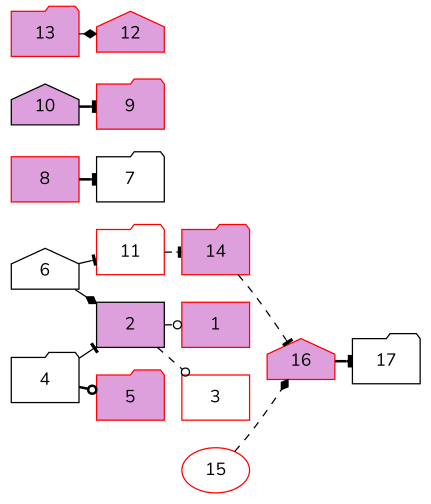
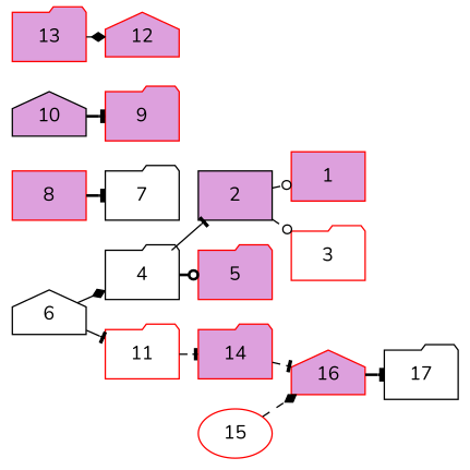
  digraph {
    fontname=Nunito
    nodesep=0.3
    rankdir=LR
    ranksep=0.2
    node [color=red fillcolor=plum fontname=Nunito shape=folder style=filled]
    edge [arrowhead=tee arrowsize=0.8 fontname=Nunito style=dashed]
    6 [color=black fillcolor=white shape=house]
    4 [color=black fillcolor=white]
    11 [fillcolor=white]
    2 [color=black shape=box]
    5
    14
    1 [shape=box]
-   3 [fillcolor=white shape=box]
+   3 [fillcolor=white]
    8 [shape=box]
    7 [color=black fillcolor=white]
    16 [shape=house]
    10 [color=black shape=house]
    9
    12 [shape=house]
    13
    17 [color=black fillcolor=white]
    15 [fillcolor=white shape=ellipse]
-   6 -> 2 [arrowhead=diamond style=solid]
+   6 -> 4 [arrowhead=diamond style=solid]
    6 -> 11 [style=solid]
    4 -> 2 [style=solid]
    4 -> 5 [arrowhead=odot style=bold]
    11 -> 14
    2 -> 1 [arrowhead=odot]
    2 -> 3 [arrowhead=odot]
    14 -> 16
    8 -> 7 [style=bold]
    16 -> 17 [style=bold]
    10 -> 9 [style=bold]
    13 -> 12 [arrowhead=diamond]
    15 -> 16 [arrowhead=diamond]
  }
